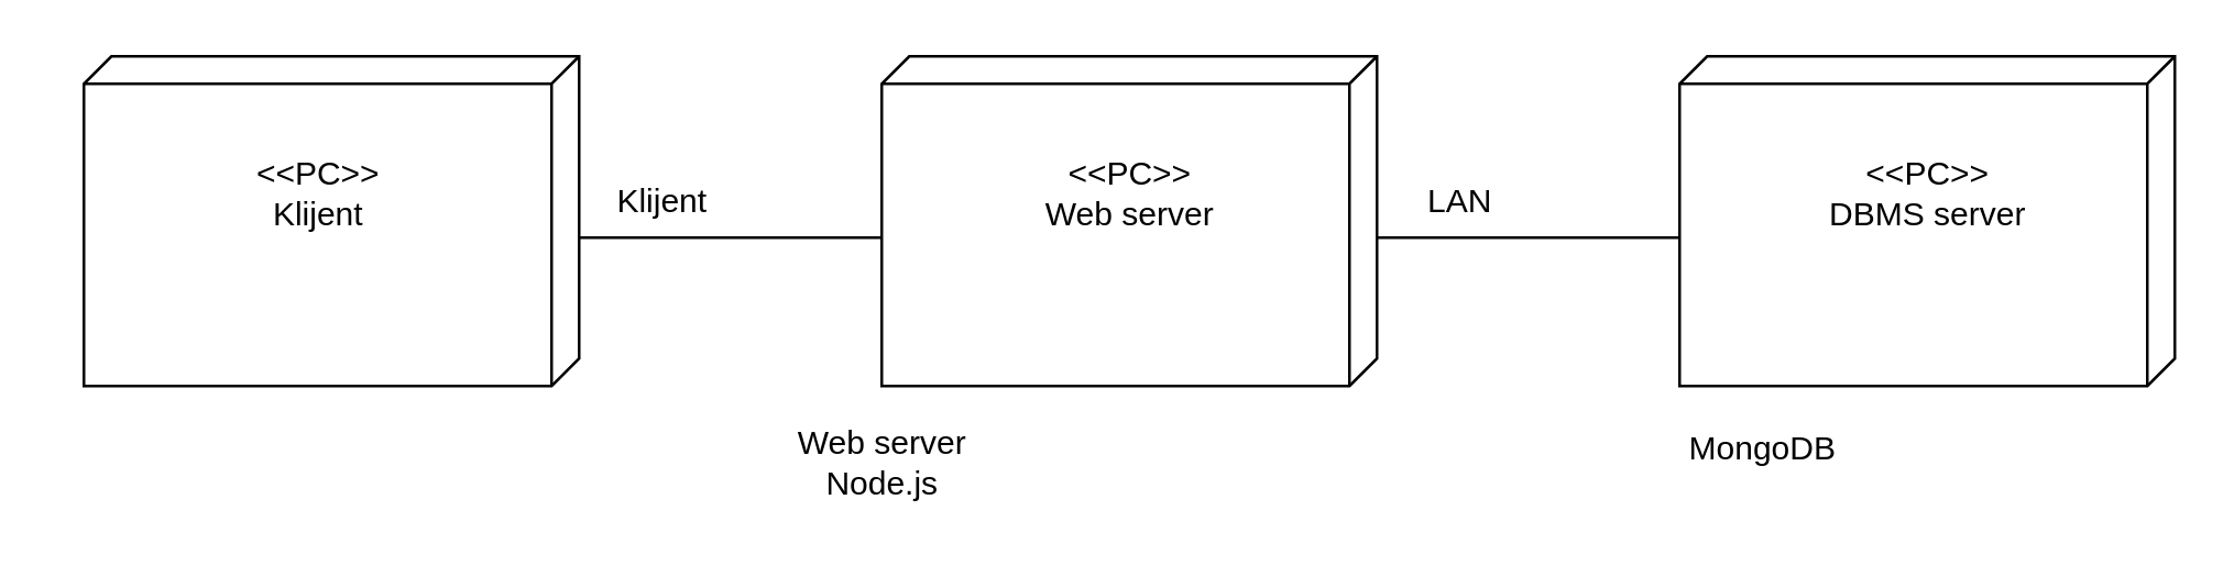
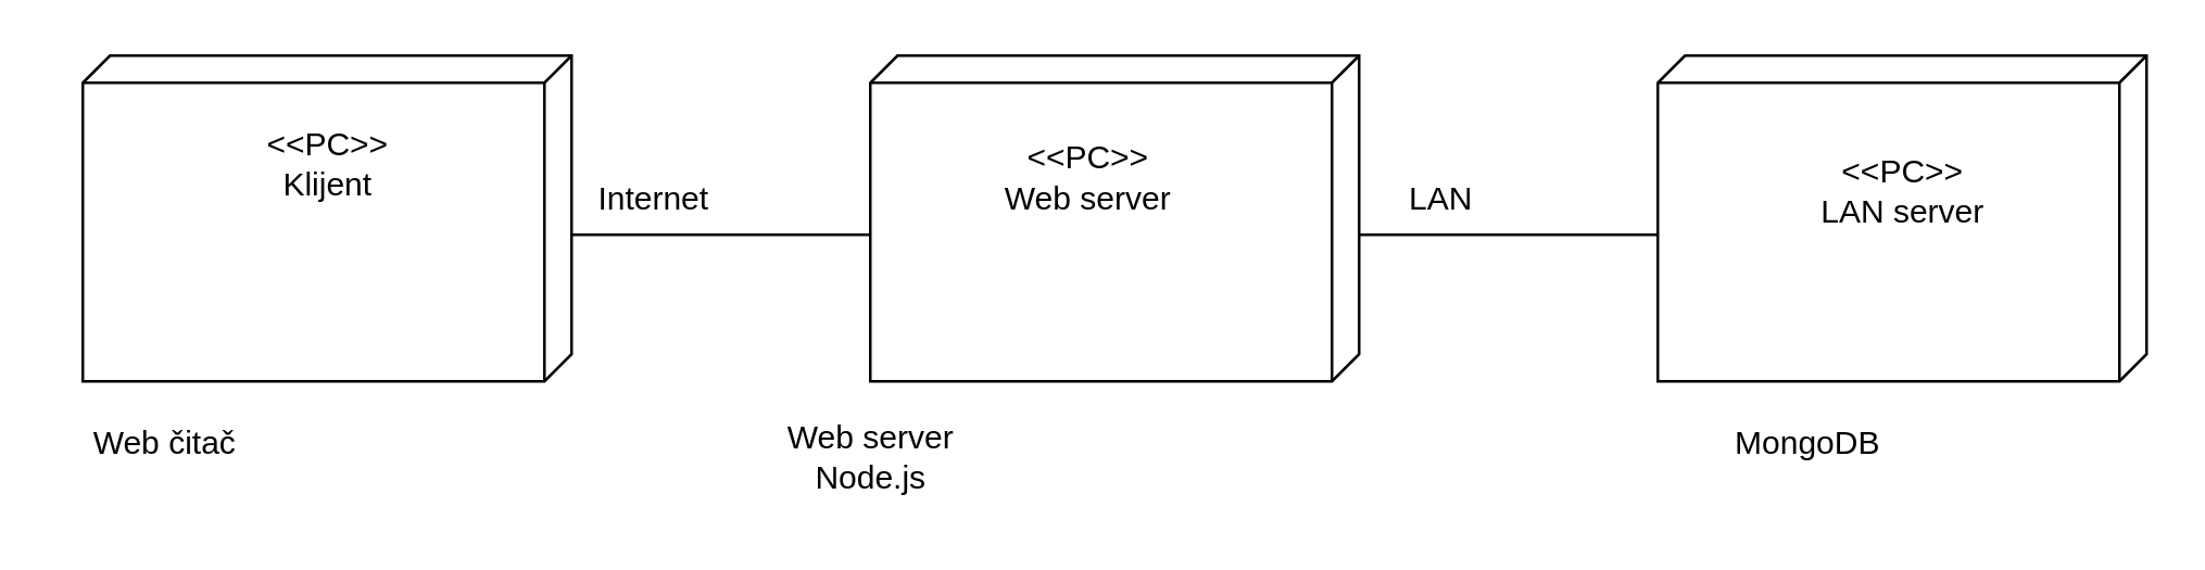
  <mxCell id="0" />
  <mxCell id="1" parent="0" />
  <mxCell id="2" value="" style="verticalAlign=top;align=left;spacingTop=8;spacingLeft=2;spacingRight=12;shape=cube;size=10;direction=south;fontStyle=4;html=1;whiteSpace=wrap;" vertex="1" parent="1"><mxGeometry x="30" y="20" width="180" height="120" as="geometry" /></mxCell>
- <mxCell id="3" value="&amp;lt;&amp;lt;PC&amp;gt;&amp;gt;&lt;br&gt;Klijent" style="text;html=1;align=center;verticalAlign=middle;resizable=0;points=[];autosize=1;strokeColor=none;fillColor=none;" vertex="1" parent="1"><mxGeometry x="80" y="50" width="70" height="40" as="geometry" /></mxCell>
+ <mxCell id="3" value="&amp;lt;&amp;lt;PC&amp;gt;&amp;gt;&lt;br&gt;Klijent" style="text;html=1;align=center;verticalAlign=middle;resizable=0;points=[];autosize=1;strokeColor=none;fillColor=none;" vertex="1" parent="1"><mxGeometry x="85" y="40" width="70" height="40" as="geometry" /></mxCell>
+ <mxCell id="4" value="Web čitač" style="text;html=1;align=center;verticalAlign=middle;resizable=0;points=[];autosize=1;strokeColor=none;fillColor=none;" vertex="1" parent="1"><mxGeometry x="20" y="148" width="80" height="30" as="geometry" /></mxCell>
  <mxCell id="5" value="" style="verticalAlign=top;align=left;spacingTop=8;spacingLeft=2;spacingRight=12;shape=cube;size=10;direction=south;fontStyle=4;html=1;whiteSpace=wrap;" vertex="1" parent="1"><mxGeometry x="320" y="20" width="180" height="120" as="geometry" /></mxCell>
  <mxCell id="6" value="" style="verticalAlign=top;align=left;spacingTop=8;spacingLeft=2;spacingRight=12;shape=cube;size=10;direction=south;fontStyle=4;html=1;whiteSpace=wrap;" vertex="1" parent="1"><mxGeometry x="610" y="20" width="180" height="120" as="geometry" /></mxCell>
- <mxCell id="7" value="&amp;lt;&amp;lt;PC&amp;gt;&amp;gt;&lt;br&gt;Web server" style="text;html=1;align=center;verticalAlign=middle;resizable=0;points=[];autosize=1;strokeColor=none;fillColor=none;" vertex="1" parent="1"><mxGeometry x="370" y="50" width="80" height="40" as="geometry" /></mxCell>
- <mxCell id="8" value="&amp;lt;&amp;lt;PC&amp;gt;&amp;gt;&lt;br&gt;DBMS server" style="text;html=1;align=center;verticalAlign=middle;resizable=0;points=[];autosize=1;strokeColor=none;fillColor=none;" vertex="1" parent="1"><mxGeometry x="655" y="50" width="90" height="40" as="geometry" /></mxCell>
+ <mxCell id="7" value="&amp;lt;&amp;lt;PC&amp;gt;&amp;gt;&lt;br&gt;Web server" style="text;html=1;align=center;verticalAlign=middle;resizable=0;points=[];autosize=1;strokeColor=none;fillColor=none;" vertex="1" parent="1"><mxGeometry x="360" y="45" width="80" height="40" as="geometry" /></mxCell>
+ <mxCell id="8" value="&amp;lt;&amp;lt;PC&amp;gt;&amp;gt;&lt;br&gt;LAN server" style="text;html=1;align=center;verticalAlign=middle;resizable=0;points=[];autosize=1;strokeColor=none;fillColor=none;" vertex="1" parent="1"><mxGeometry x="655" y="50" width="90" height="40" as="geometry" /></mxCell>
  <mxCell id="9" value="" style="line;strokeWidth=1;fillColor=none;align=left;verticalAlign=middle;spacingTop=-1;spacingLeft=3;spacingRight=3;rotatable=0;labelPosition=right;points=[];portConstraint=eastwest;strokeColor=inherit;" vertex="1" parent="1"><mxGeometry x="210" y="82" width="110" height="8" as="geometry" /></mxCell>
  <mxCell id="10" value="" style="line;strokeWidth=1;fillColor=none;align=left;verticalAlign=middle;spacingTop=-1;spacingLeft=3;spacingRight=3;rotatable=0;labelPosition=right;points=[];portConstraint=eastwest;strokeColor=inherit;" vertex="1" parent="1"><mxGeometry x="500" y="82" width="110" height="8" as="geometry" /></mxCell>
- <mxCell id="11" value="Klijent" style="text;html=1;align=center;verticalAlign=middle;resizable=0;points=[];autosize=1;strokeColor=none;fillColor=none;" vertex="1" parent="1"><mxGeometry x="210" y="58" width="60" height="30" as="geometry" /></mxCell>
+ <mxCell id="11" value="Internet" style="text;html=1;align=center;verticalAlign=middle;resizable=0;points=[];autosize=1;strokeColor=none;fillColor=none;" vertex="1" parent="1"><mxGeometry x="210" y="58" width="60" height="30" as="geometry" /></mxCell>
  <mxCell id="12" value="LAN" style="text;html=1;align=center;verticalAlign=middle;resizable=0;points=[];autosize=1;strokeColor=none;fillColor=none;" vertex="1" parent="1"><mxGeometry x="505" y="58" width="50" height="30" as="geometry" /></mxCell>
  <mxCell id="13" value="Web server&lt;div&gt;Node.js&lt;/div&gt;" style="text;html=1;align=center;verticalAlign=middle;resizable=0;points=[];autosize=1;strokeColor=none;fillColor=none;" vertex="1" parent="1"><mxGeometry x="280" y="148" width="80" height="40" as="geometry" /></mxCell>
- <mxCell id="14" value="MongoDB" style="text;html=1;align=center;verticalAlign=middle;resizable=0;points=[];autosize=1;strokeColor=none;fillColor=none;" vertex="1" parent="1"><mxGeometry x="600" y="148" width="80" height="30" as="geometry" /></mxCell>
+ <mxCell id="14" value="MongoDB" style="text;html=1;align=center;verticalAlign=middle;resizable=0;points=[];autosize=1;strokeColor=none;fillColor=none;" vertex="1" parent="1"><mxGeometry x="625" y="148" width="80" height="30" as="geometry" /></mxCell>
